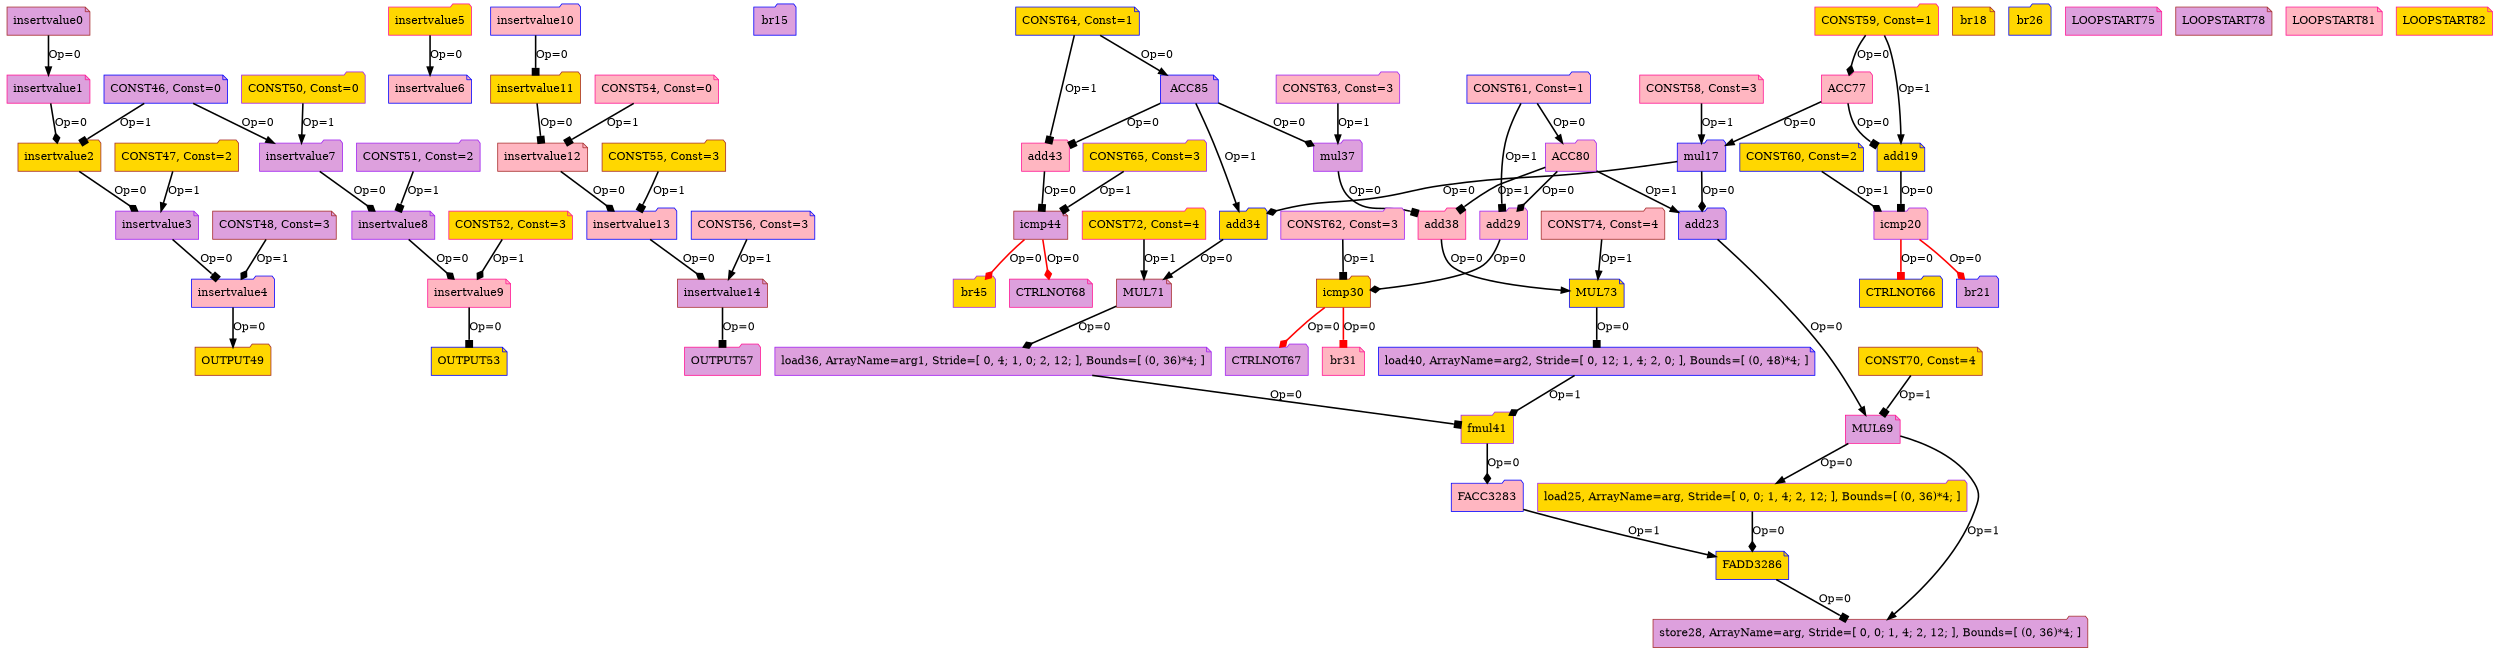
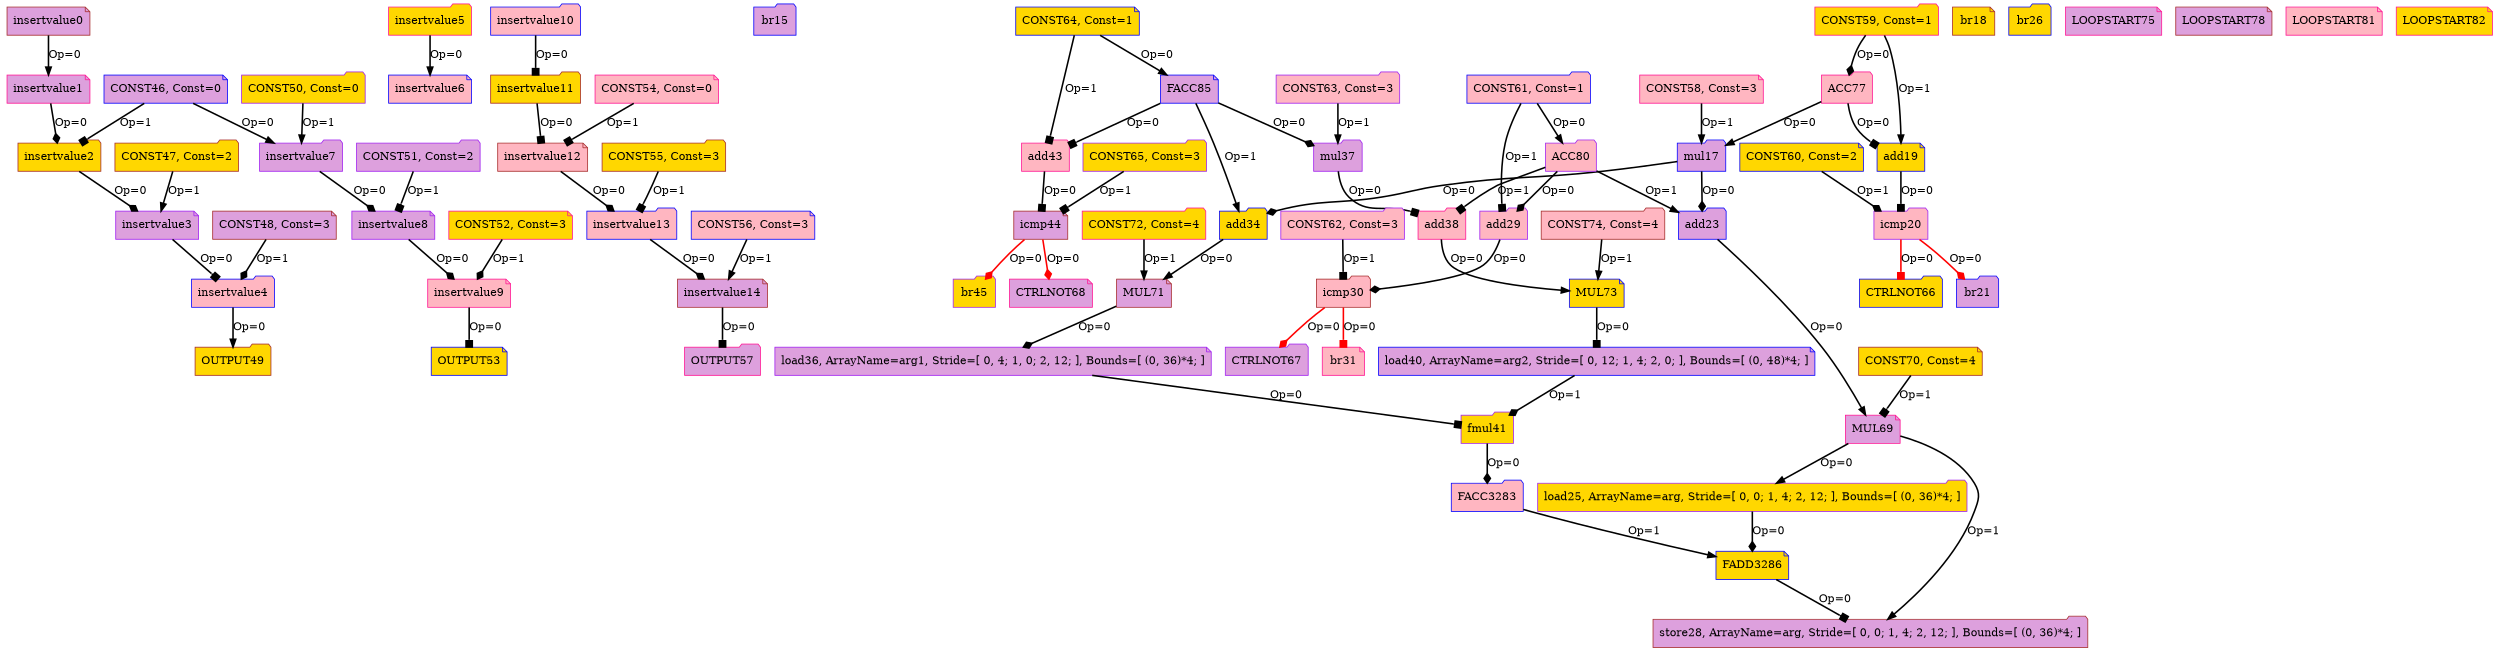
  digraph {
    node [color=blue fillcolor=plum shape=folder style=filled]
    edge [arrowhead=box color=black style=bold]
    n1 [color=brown label=insertvalue0 shape=note]
    n2 [color=deeppink label=insertvalue1 shape=note]
    n3 [color=brown fillcolor=gold label=insertvalue2]
    n4 [color=purple label=insertvalue3 shape=note]
    n5 [fillcolor=lightpink label=insertvalue4]
    n6 [color=brown fillcolor=gold label=OUTPUT49]
    n7 [color=deeppink fillcolor=gold label=insertvalue5]
    n8 [fillcolor=lightpink label=insertvalue6 shape=note]
    n9 [color=purple label=insertvalue7]
    n10 [color=purple label=insertvalue8 shape=note]
    n11 [color=deeppink fillcolor=lightpink label=insertvalue9 shape=note]
    n12 [fillcolor=gold label=OUTPUT53 shape=note]
    n13 [fillcolor=lightpink label=insertvalue10]
    n14 [color=brown fillcolor=gold label=insertvalue11]
    n15 [color=brown fillcolor=lightpink label=insertvalue12 shape=note]
    n16 [fillcolor=lightpink label=insertvalue13]
    n17 [color=brown label=insertvalue14 shape=note]
    n18 [color=deeppink label=OUTPUT57]
    n19 [label=br15]
    n20 [label=mul17]
    n21 [label=add23]
    n22 [fillcolor=gold label=add34]
    n23 [color=deeppink label=MUL69 shape=note]
    n24 [color=brown label=MUL71 shape=note]
    n25 [color=brown fillcolor=gold label=br18 shape=note]
    n26 [fillcolor=gold label=add19 shape=note]
    n27 [color=purple fillcolor=lightpink label=icmp20]
    n28 [label=br21]
    n29 [fillcolor=gold label=CTRLNOT66]
    n30 [color=purple fillcolor=gold label="load25, ArrayName=arg, Stride=[ 0, 0; 1, 4; 2, 12; ], Bounds=[ (0, 36)*4; ]"]
    n31 [color=brown label="store28, ArrayName=arg, Stride=[ 0, 0; 1, 4; 2, 12; ], Bounds=[ (0, 36)*4; ]"]
    n32 [fillcolor=gold label=FADD3286 shape=note]
    n33 [fillcolor=gold label=br26]
    n34 [color=purple fillcolor=lightpink label=add29]
-   n35 [color=brown fillcolor=gold label=icmp30]
+   n35 [color=brown fillcolor=lightpink label=icmp30]
    n36 [color=deeppink fillcolor=lightpink label=br31 shape=note]
    n37 [color=purple label=CTRLNOT67]
    n38 [color=purple label="load36, ArrayName=arg1, Stride=[ 0, 4; 1, 0; 2, 12; ], Bounds=[ (0, 36)*4; ]" shape=note]
    n39 [color=purple fillcolor=gold label=fmul41]
    n40 [fillcolor=lightpink label=FACC3283]
    n41 [color=purple label=mul37]
    n42 [color=deeppink fillcolor=lightpink label=add38]
    n43 [fillcolor=gold label=MUL73 shape=note]
    n44 [label="load40, ArrayName=arg2, Stride=[ 0, 12; 1, 4; 2, 0; ], Bounds=[ (0, 48)*4; ]" shape=note]
    n45 [color=deeppink fillcolor=lightpink label=add43]
    n46 [color=brown label=icmp44 shape=note]
    n47 [color=purple fillcolor=gold label=br45]
    n48 [color=deeppink label=CTRLNOT68 shape=note]
    n49 [label="CONST46, Const=0" shape=note]
    n50 [color=brown fillcolor=gold label="CONST47, Const=2"]
    n51 [color=brown label="CONST48, Const=3" shape=note]
    n52 [color=purple fillcolor=gold label="CONST50, Const=0"]
    n53 [color=purple label="CONST51, Const=2"]
    n54 [color=deeppink fillcolor=gold label="CONST52, Const=3" shape=note]
    n55 [color=deeppink fillcolor=lightpink label="CONST54, Const=0" shape=note]
    n56 [color=brown fillcolor=gold label="CONST55, Const=3"]
    n57 [fillcolor=lightpink label="CONST56, Const=3" shape=note]
    n58 [color=deeppink fillcolor=lightpink label="CONST58, Const=3" shape=note]
    n59 [color=deeppink fillcolor=gold label="CONST59, Const=1"]
    n60 [color=deeppink fillcolor=lightpink label=ACC77]
    n61 [fillcolor=gold label="CONST60, Const=2" shape=note]
    n62 [fillcolor=lightpink label="CONST61, Const=1"]
    n63 [color=purple fillcolor=lightpink label=ACC80]
    n64 [color=purple fillcolor=lightpink label="CONST62, Const=3"]
    n65 [color=purple fillcolor=lightpink label="CONST63, Const=3"]
    n66 [fillcolor=gold label="CONST64, Const=1" shape=note]
-   n67 [label=ACC85 shape=note]
+   n67 [label=FACC85 shape=note]
    n68 [color=purple fillcolor=gold label="CONST65, Const=3"]
    n69 [color=brown fillcolor=gold label="CONST70, Const=4" shape=note]
    n70 [color=deeppink fillcolor=gold label="CONST72, Const=4"]
    n71 [color=brown fillcolor=lightpink label="CONST74, Const=4"]
    n72 [color=deeppink label=LOOPSTART75 shape=note]
    n73 [color=brown label=LOOPSTART78 shape=note]
    n74 [color=deeppink fillcolor=lightpink label=LOOPSTART81 shape=note]
    n75 [color=deeppink fillcolor=gold label=LOOPSTART82 shape=note]
    n1 -> n2 [arrowhead=normal label="Op=0"]
    n2 -> n3 [arrowhead=diamond label="Op=0"]
    n3 -> n4 [arrowhead=diamond label="Op=0"]
    n4 -> n5 [label="Op=0"]
    n5 -> n6 [arrowhead=normal label="Op=0"]
    n7 -> n8 [arrowhead=normal label="Op=0"]
    n9 -> n10 [arrowhead=diamond label="Op=0"]
    n10 -> n11 [arrowhead=diamond label="Op=0"]
    n11 -> n12 [label="Op=0"]
    n13 -> n14 [label="Op=0"]
    n14 -> n15 [label="Op=0"]
    n15 -> n16 [arrowhead=diamond label="Op=0"]
    n16 -> n17 [arrowhead=diamond label="Op=0"]
    n17 -> n18 [label="Op=0"]
    n20 -> n21 [arrowhead=diamond label="Op=0"]
    n20 -> n22 [arrowhead=diamond label="Op=0"]
    n21 -> n23 [arrowhead=normal label="Op=0"]
    n22 -> n24 [arrowhead=normal label="Op=0"]
    n23 -> n30 [arrowhead=normal label="Op=0"]
    n23 -> n31 [arrowhead=normal label="Op=1"]
    n24 -> n38 [arrowhead=diamond label="Op=0"]
    n26 -> n27 [label="Op=0"]
    n27 -> n28 [arrowhead=diamond color=red label="Op=0"]
    n27 -> n29 [color=red label="Op=0"]
    n30 -> n32 [arrowhead=diamond label="Op=0"]
    n32 -> n31 [label="Op=0"]
    n34 -> n35 [arrowhead=diamond label="Op=0"]
    n35 -> n36 [color=red label="Op=0"]
    n35 -> n37 [arrowhead=diamond color=red label="Op=0"]
    n38 -> n39 [label="Op=0"]
    n39 -> n40 [arrowhead=diamond label="Op=0"]
    n40 -> n32 [arrowhead=normal label="Op=1"]
    n41 -> n42 [label="Op=0"]
    n42 -> n43 [arrowhead=normal label="Op=0"]
    n43 -> n44 [label="Op=0"]
    n44 -> n39 [arrowhead=diamond label="Op=1"]
    n45 -> n46 [label="Op=0"]
    n46 -> n47 [arrowhead=diamond color=red label="Op=0"]
    n46 -> n48 [arrowhead=diamond color=red label="Op=0"]
    n49 -> n3 [label="Op=1"]
    n49 -> n9 [arrowhead=normal label="Op=0"]
    n50 -> n4 [arrowhead=normal label="Op=1"]
    n51 -> n5 [arrowhead=diamond label="Op=1"]
    n52 -> n9 [arrowhead=normal label="Op=1"]
    n53 -> n10 [label="Op=1"]
    n54 -> n11 [arrowhead=diamond label="Op=1"]
    n55 -> n15 [label="Op=1"]
    n56 -> n16 [label="Op=1"]
    n57 -> n17 [arrowhead=normal label="Op=1"]
    n58 -> n20 [arrowhead=normal label="Op=1"]
    n59 -> n26 [arrowhead=normal label="Op=1"]
    n59 -> n60 [arrowhead=diamond label="Op=0"]
    n60 -> n20 [arrowhead=normal label="Op=0"]
    n60 -> n26 [label="Op=0"]
    n61 -> n27 [arrowhead=diamond label="Op=1"]
    n62 -> n34 [label="Op=1"]
    n62 -> n63 [arrowhead=normal label="Op=0"]
    n63 -> n21 [arrowhead=normal label="Op=1"]
    n63 -> n34 [arrowhead=diamond label="Op=0"]
    n63 -> n42 [label="Op=1"]
    n64 -> n35 [label="Op=1"]
    n65 -> n41 [arrowhead=normal label="Op=1"]
    n66 -> n45 [label="Op=1"]
    n66 -> n67 [arrowhead=normal label="Op=0"]
    n67 -> n22 [arrowhead=normal label="Op=1"]
    n67 -> n41 [arrowhead=diamond label="Op=0"]
    n67 -> n45 [label="Op=0"]
    n68 -> n46 [label="Op=1"]
    n69 -> n23 [label="Op=1"]
    n70 -> n24 [arrowhead=normal label="Op=1"]
    n71 -> n43 [arrowhead=normal label="Op=1"]
  }
